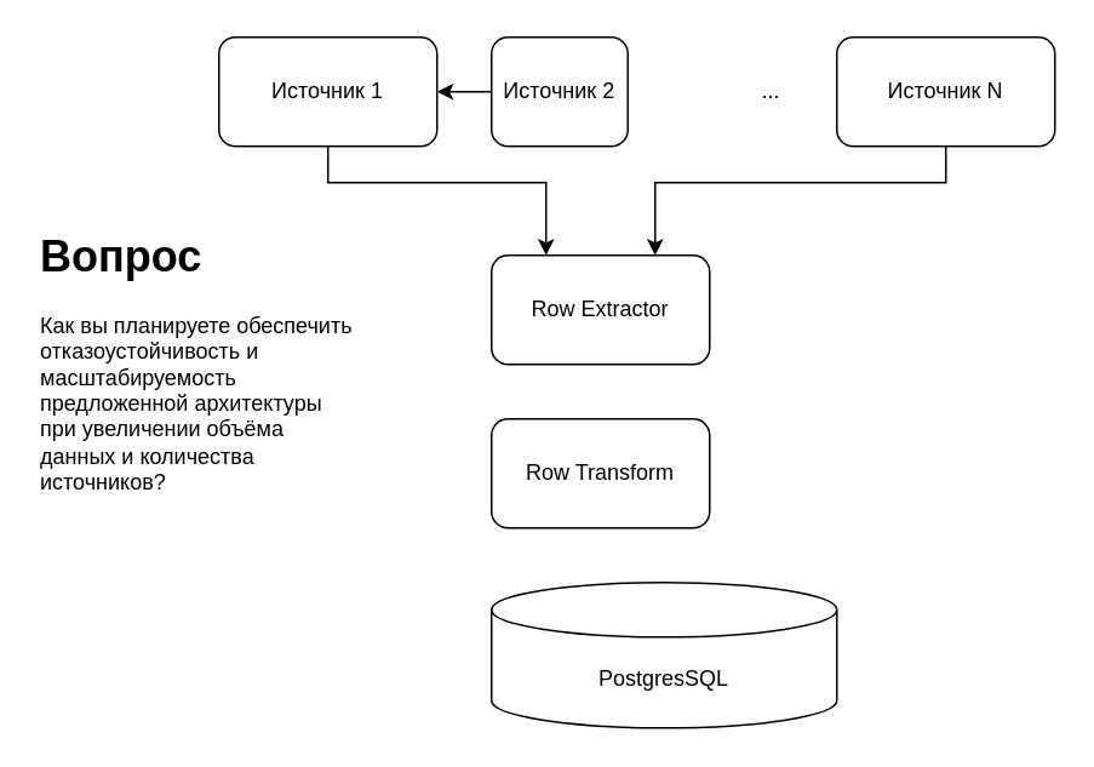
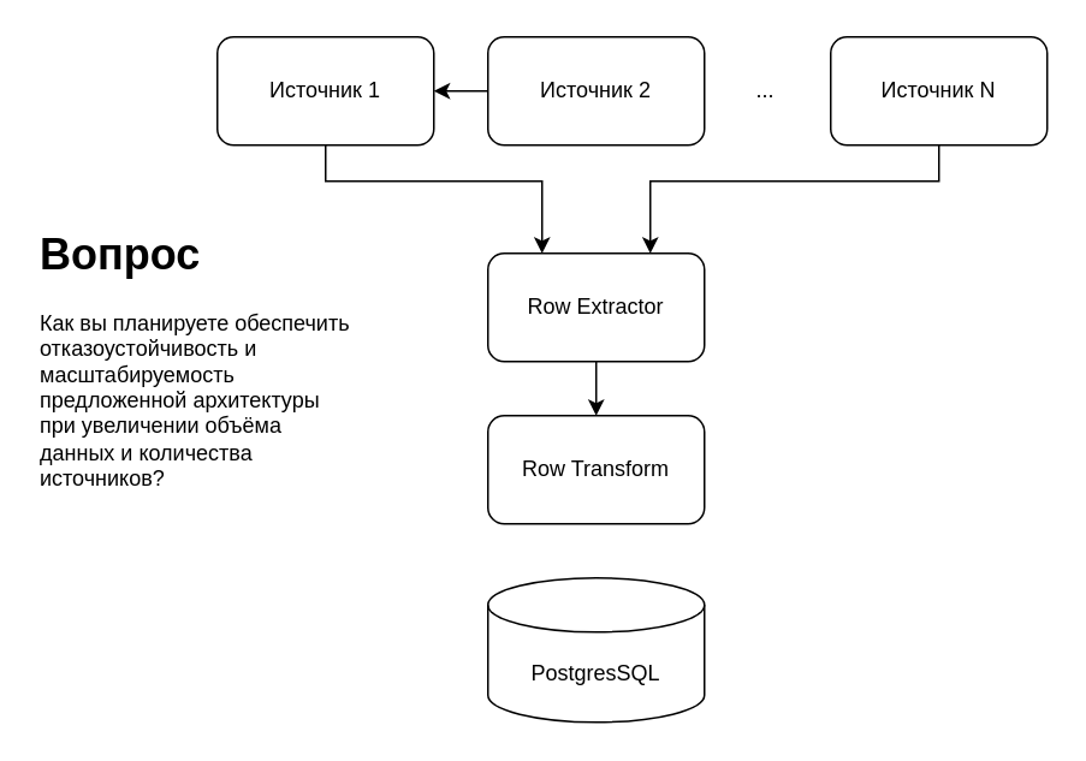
  <mxCell id="0" />
  <mxCell id="1" parent="0" />
  <mxCell id="2" style="edgeStyle=orthogonalEdgeStyle;rounded=0;orthogonalLoop=1;jettySize=auto;html=1;entryX=0.25;entryY=0;entryDx=0;entryDy=0;" edge="1" parent="1" source="3" target="10"><mxGeometry relative="1" as="geometry"><Array as="points"><mxPoint x="180" y="100" /><mxPoint x="300" y="100" /></Array></mxGeometry></mxCell>
  <mxCell id="3" value="Источник 1" style="rounded=1;whiteSpace=wrap;html=1;" vertex="1" parent="1"><mxGeometry x="120" y="20" width="120" height="60" as="geometry" /></mxCell>
  <mxCell id="4" style="edgeStyle=orthogonalEdgeStyle;rounded=0;orthogonalLoop=1;jettySize=auto;html=1;entryX=0.75;entryY=0;entryDx=0;entryDy=0;" edge="1" parent="1" source="5" target="10"><mxGeometry relative="1" as="geometry"><Array as="points"><mxPoint x="520" y="100" /><mxPoint x="360" y="100" /></Array></mxGeometry></mxCell>
  <mxCell id="5" value="Источник N" style="rounded=1;whiteSpace=wrap;html=1;" vertex="1" parent="1"><mxGeometry x="460" y="20" width="120" height="60" as="geometry" /></mxCell>
  <mxCell id="6" style="edgeStyle=orthogonalEdgeStyle;rounded=0;orthogonalLoop=1;jettySize=auto;html=1;" edge="1" parent="1" source="7" target="3"><mxGeometry relative="1" as="geometry" /></mxCell>
- <mxCell id="7" value="Источник 2" style="rounded=1;whiteSpace=wrap;html=1;" vertex="1" parent="1"><mxGeometry x="270" y="20" width="75" height="60" as="geometry" /></mxCell>
+ <mxCell id="7" value="Источник 2" style="rounded=1;whiteSpace=wrap;html=1;" vertex="1" parent="1"><mxGeometry x="270" y="20" width="120" height="60" as="geometry" /></mxCell>
  <mxCell id="8" value="..." style="text;html=1;align=center;verticalAlign=middle;whiteSpace=wrap;rounded=0;" vertex="1" parent="1"><mxGeometry x="394" y="35" width="60" height="30" as="geometry" /></mxCell>
+ <mxCell id="9" style="edgeStyle=orthogonalEdgeStyle;rounded=0;orthogonalLoop=1;jettySize=auto;html=1;entryX=0.5;entryY=0;entryDx=0;entryDy=0;" edge="1" parent="1" source="10" target="11"><mxGeometry relative="1" as="geometry" /></mxCell>
  <mxCell id="10" value="Row Extractor" style="rounded=1;whiteSpace=wrap;html=1;" vertex="1" parent="1"><mxGeometry x="270" y="140" width="120" height="60" as="geometry" /></mxCell>
  <mxCell id="11" value="Row Transform" style="rounded=1;whiteSpace=wrap;html=1;" vertex="1" parent="1"><mxGeometry x="270" y="230" width="120" height="60" as="geometry" /></mxCell>
- <mxCell id="12" value="PostgresSQL" style="shape=cylinder3;whiteSpace=wrap;html=1;boundedLbl=1;backgroundOutline=1;size=15;" vertex="1" parent="1"><mxGeometry x="270" y="320" width="190" height="80" as="geometry" /></mxCell>
+ <mxCell id="12" value="PostgresSQL" style="shape=cylinder3;whiteSpace=wrap;html=1;boundedLbl=1;backgroundOutline=1;size=15;" vertex="1" parent="1"><mxGeometry x="270" y="320" width="120" height="80" as="geometry" /></mxCell>
  <mxCell id="13" value="&lt;h1 style=&quot;margin-top: 0px;&quot;&gt;Вопрос&lt;/h1&gt;&lt;p&gt;Как вы планируете обеспечить отказоустойчивость и масштабируемость предложенной архитектуры при увеличении объёма данных и количества источников?&lt;/p&gt;" style="text;html=1;whiteSpace=wrap;overflow=hidden;rounded=0;" vertex="1" parent="1"><mxGeometry x="20" y="120" width="180" height="180" as="geometry" /></mxCell>
